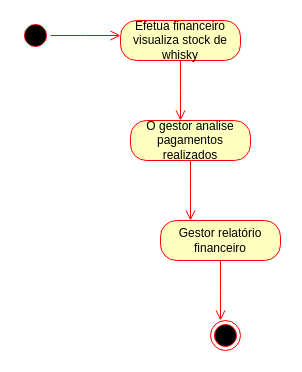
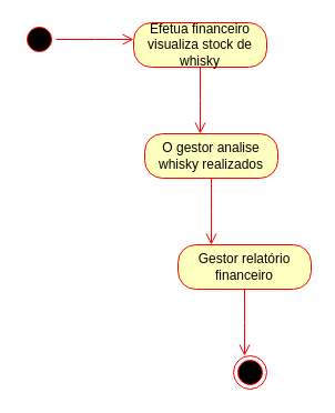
  <mxCell id="0" />
  <mxCell id="1" parent="0" />
  <mxCell id="2" value="" style="ellipse;html=1;shape=startState;fillColor=#000000;strokeColor=#ff0000;" parent="1" vertex="1"><mxGeometry x="20" y="20" width="30" height="30" as="geometry" /></mxCell>
  <mxCell id="3" value="" style="edgeStyle=orthogonalEdgeStyle;html=1;verticalAlign=bottom;endArrow=open;endSize=8;strokeColor=#ff0000;rounded=0;" parent="1" source="2" edge="1"><mxGeometry relative="1" as="geometry"><mxPoint x="120" y="35" as="targetPoint" /></mxGeometry></mxCell>
  <mxCell id="4" value="Efetua financeiro visualiza stock de whisky" style="rounded=1;whiteSpace=wrap;html=1;arcSize=40;fontColor=#000000;fillColor=#ffffc0;strokeColor=#ff0000;" parent="1" vertex="1"><mxGeometry x="120" y="20" width="120" height="40" as="geometry" /></mxCell>
  <mxCell id="5" value="" style="edgeStyle=orthogonalEdgeStyle;html=1;verticalAlign=bottom;endArrow=open;endSize=8;strokeColor=#ff0000;rounded=0;" parent="1" source="4" edge="1"><mxGeometry relative="1" as="geometry"><mxPoint x="180" y="120" as="targetPoint" /></mxGeometry></mxCell>
- <mxCell id="6" value="O gestor analise pagamentos realizados" style="rounded=1;whiteSpace=wrap;html=1;arcSize=40;fontColor=#000000;fillColor=#ffffc0;strokeColor=#ff0000;" parent="1" vertex="1"><mxGeometry x="130" y="120" width="120" height="40" as="geometry" /></mxCell>
+ <mxCell id="6" value="O gestor analise whisky realizados" style="rounded=1;whiteSpace=wrap;html=1;arcSize=40;fontColor=#000000;fillColor=#ffffc0;strokeColor=#ff0000;" parent="1" vertex="1"><mxGeometry x="130" y="120" width="120" height="40" as="geometry" /></mxCell>
  <mxCell id="7" value="" style="edgeStyle=orthogonalEdgeStyle;html=1;verticalAlign=bottom;endArrow=open;endSize=8;strokeColor=#ff0000;rounded=0;" parent="1" source="6" edge="1"><mxGeometry relative="1" as="geometry"><mxPoint x="190" y="220" as="targetPoint" /></mxGeometry></mxCell>
  <mxCell id="8" value="Gestor relatório financeiro" style="rounded=1;whiteSpace=wrap;html=1;arcSize=40;fontColor=#000000;fillColor=#ffffc0;strokeColor=#ff0000;" parent="1" vertex="1"><mxGeometry x="160" y="220" width="120" height="40" as="geometry" /></mxCell>
  <mxCell id="9" value="" style="edgeStyle=orthogonalEdgeStyle;html=1;verticalAlign=bottom;endArrow=open;endSize=8;strokeColor=#ff0000;rounded=0;" parent="1" source="8" edge="1"><mxGeometry relative="1" as="geometry"><mxPoint x="220" y="320" as="targetPoint" /></mxGeometry></mxCell>
  <mxCell id="10" value="" style="ellipse;html=1;shape=endState;fillColor=#000000;strokeColor=#ff0000;" parent="1" vertex="1"><mxGeometry x="210" y="320" width="30" height="30" as="geometry" /></mxCell>
